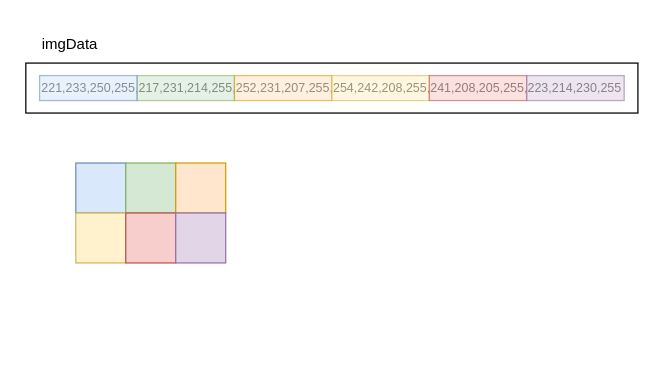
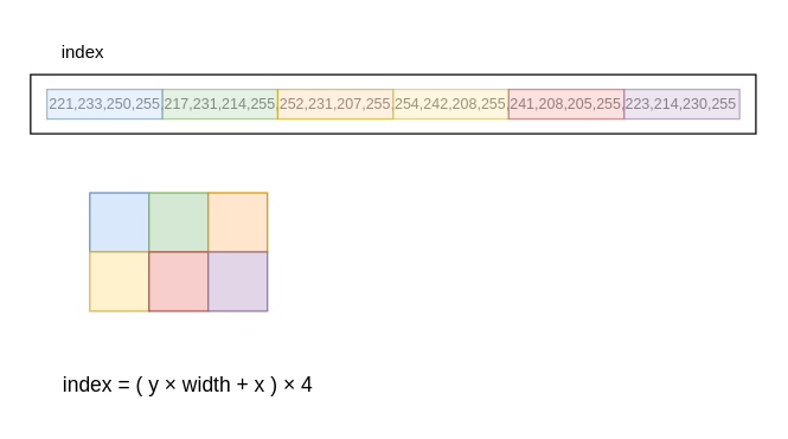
  <mxCell id="0" />
  <mxCell id="1" parent="0" />
  <mxCell id="2" value="" style="rounded=0;whiteSpace=wrap;html=1;fillColor=#dae8fc;strokeColor=#6c8ebf;" vertex="1" parent="1"><mxGeometry x="60" y="130" width="40" height="40" as="geometry" /></mxCell>
- <mxCell id="3" value="imgData" style="text;html=1;align=center;verticalAlign=middle;resizable=0;points=[];autosize=1;strokeColor=none;fillColor=none;" vertex="1" parent="1"><mxGeometry x="20" y="20" width="70" height="30" as="geometry" /></mxCell>
+ <mxCell id="3" value="index" style="text;html=1;align=center;verticalAlign=middle;resizable=0;points=[];autosize=1;strokeColor=none;fillColor=none;" vertex="1" parent="1"><mxGeometry x="20" y="20" width="70" height="30" as="geometry" /></mxCell>
  <mxCell id="4" value="" style="rounded=0;whiteSpace=wrap;html=1;fillColor=#d5e8d4;strokeColor=#82b366;" vertex="1" parent="1"><mxGeometry x="100" y="130" width="40" height="40" as="geometry" /></mxCell>
  <mxCell id="5" value="" style="rounded=0;whiteSpace=wrap;html=1;fillColor=#ffe6cc;strokeColor=#d79b00;" vertex="1" parent="1"><mxGeometry x="140" y="130" width="40" height="40" as="geometry" /></mxCell>
  <mxCell id="6" value="" style="rounded=0;whiteSpace=wrap;html=1;fillColor=#fff2cc;strokeColor=#d6b656;" vertex="1" parent="1"><mxGeometry x="60" y="170" width="40" height="40" as="geometry" /></mxCell>
  <mxCell id="7" value="" style="rounded=0;whiteSpace=wrap;html=1;fillColor=#f8cecc;strokeColor=#b85450;" vertex="1" parent="1"><mxGeometry x="100" y="170" width="40" height="40" as="geometry" /></mxCell>
  <mxCell id="8" value="" style="rounded=0;whiteSpace=wrap;html=1;fillColor=#e1d5e7;strokeColor=#9673a6;" vertex="1" parent="1"><mxGeometry x="140" y="170" width="40" height="40" as="geometry" /></mxCell>
  <mxCell id="9" value="221,233,250,255,217,231,214,255,252,231,207,255,254,242,208,255,241,208,205,255,223,214,230,255" style="rounded=0;whiteSpace=wrap;html=1;fontSize=10;" vertex="1" parent="1"><mxGeometry x="20" y="50" width="490" height="40" as="geometry" /></mxCell>
  <mxCell id="10" value="" style="rounded=0;whiteSpace=wrap;html=1;fillColor=#d5e8d4;strokeColor=#82b366;opacity=60;" vertex="1" parent="1"><mxGeometry x="109" y="60" width="78" height="20" as="geometry" /></mxCell>
  <mxCell id="11" value="" style="rounded=0;whiteSpace=wrap;html=1;fillColor=#dae8fc;strokeColor=#6c8ebf;opacity=60;" vertex="1" parent="1"><mxGeometry x="31" y="60" width="78" height="20" as="geometry" /></mxCell>
  <mxCell id="12" value="" style="rounded=0;whiteSpace=wrap;html=1;fillColor=#ffe6cc;strokeColor=#d79b00;opacity=60;" vertex="1" parent="1"><mxGeometry x="187" y="60" width="78" height="20" as="geometry" /></mxCell>
  <mxCell id="13" value="" style="rounded=0;whiteSpace=wrap;html=1;fillColor=#fff2cc;strokeColor=#d6b656;opacity=60;" vertex="1" parent="1"><mxGeometry x="265" y="60" width="78" height="20" as="geometry" /></mxCell>
  <mxCell id="14" value="" style="rounded=0;whiteSpace=wrap;html=1;fillColor=#f8cecc;strokeColor=#b85450;opacity=60;" vertex="1" parent="1"><mxGeometry x="343" y="60" width="78" height="20" as="geometry" /></mxCell>
  <mxCell id="15" value="" style="rounded=0;whiteSpace=wrap;html=1;fillColor=#e1d5e7;strokeColor=#9673a6;opacity=60;" vertex="1" parent="1"><mxGeometry x="421" y="60" width="78" height="20" as="geometry" /></mxCell>
+ <mxCell id="16" value="index = ( y × width + x ) × 4" style="text;html=1;align=center;verticalAlign=middle;resizable=0;points=[];autosize=1;strokeColor=none;fillColor=none;fontSize=14;" vertex="1" parent="1"><mxGeometry x="31" y="245" width="190" height="30" as="geometry" /></mxCell>
